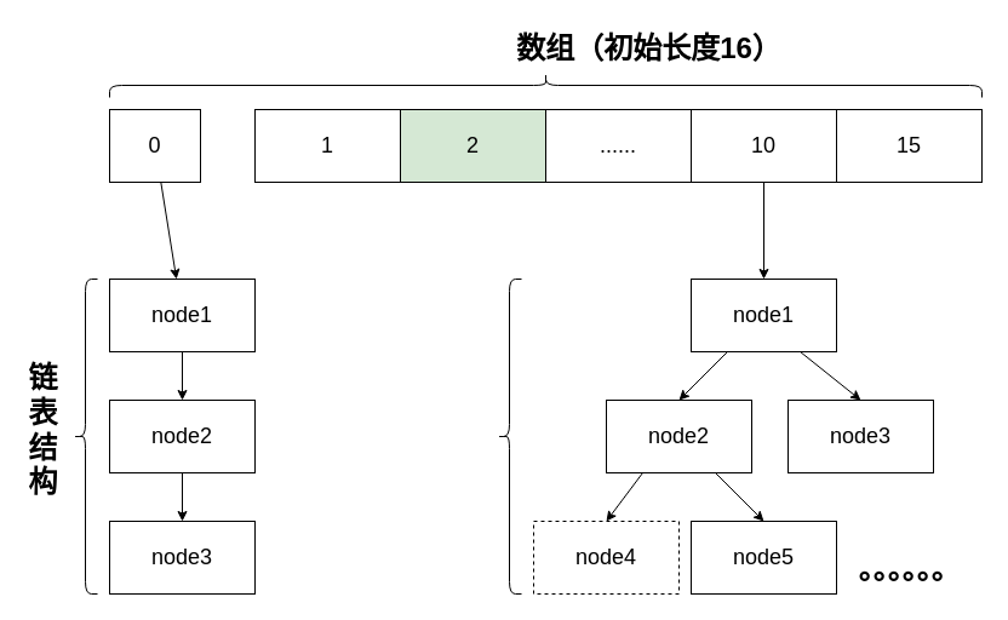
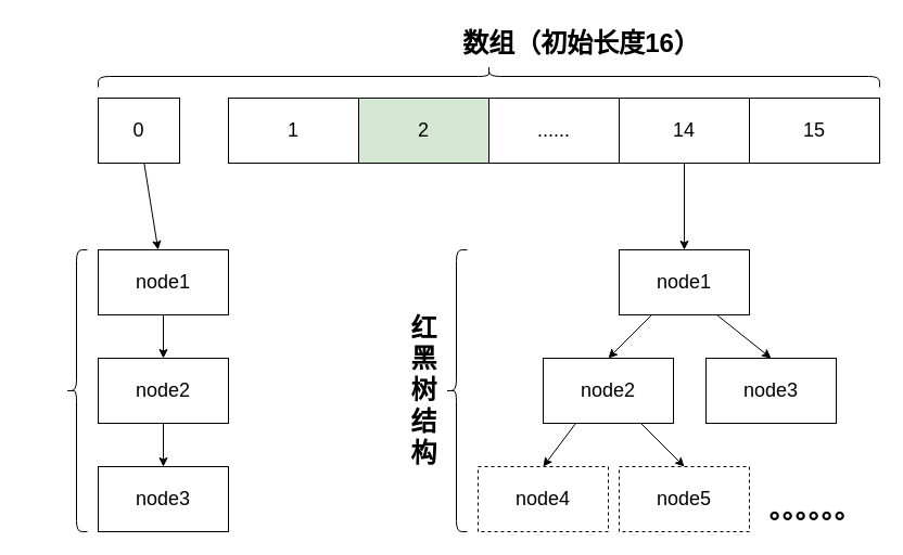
  <mxCell id="0" />
  <mxCell id="1" parent="0" />
  <mxCell id="2" value="" style="edgeStyle=none;html=1;fontSize=18;" edge="1" parent="1" source="3" target="11"><mxGeometry relative="1" as="geometry" /></mxCell>
  <mxCell id="3" value="&lt;font style=&quot;font-size: 18px;&quot;&gt;0&lt;/font&gt;" style="rounded=0;whiteSpace=wrap;html=1;" vertex="1" parent="1"><mxGeometry x="90" y="90" width="75" height="60" as="geometry" /></mxCell>
  <mxCell id="4" value="&lt;span style=&quot;font-size: 18px;&quot;&gt;1&lt;/span&gt;" style="rounded=0;whiteSpace=wrap;html=1;" vertex="1" parent="1"><mxGeometry x="210" y="90" width="120" height="60" as="geometry" /></mxCell>
  <mxCell id="5" value="&lt;span style=&quot;font-size: 18px;&quot;&gt;2&lt;/span&gt;" style="rounded=0;whiteSpace=wrap;html=1;fillColor=#d5e8d4;" vertex="1" parent="1"><mxGeometry x="330" y="90" width="120" height="60" as="geometry" /></mxCell>
  <mxCell id="6" value="&lt;span style=&quot;font-size: 18px;&quot;&gt;......&lt;/span&gt;" style="rounded=0;whiteSpace=wrap;html=1;" vertex="1" parent="1"><mxGeometry x="450" y="90" width="120" height="60" as="geometry" /></mxCell>
  <mxCell id="7" value="" style="edgeStyle=none;html=1;fontSize=18;" edge="1" parent="1" source="8" target="21"><mxGeometry relative="1" as="geometry" /></mxCell>
- <mxCell id="8" value="&lt;span style=&quot;font-size: 18px;&quot;&gt;10&lt;/span&gt;" style="rounded=0;whiteSpace=wrap;html=1;" vertex="1" parent="1"><mxGeometry x="570" y="90" width="120" height="60" as="geometry" /></mxCell>
+ <mxCell id="8" value="&lt;span style=&quot;font-size: 18px;&quot;&gt;14&lt;/span&gt;" style="rounded=0;whiteSpace=wrap;html=1;" vertex="1" parent="1"><mxGeometry x="570" y="90" width="120" height="60" as="geometry" /></mxCell>
  <mxCell id="9" value="&lt;span style=&quot;font-size: 18px;&quot;&gt;15&lt;/span&gt;" style="rounded=0;whiteSpace=wrap;html=1;" vertex="1" parent="1"><mxGeometry x="690" y="90" width="120" height="60" as="geometry" /></mxCell>
  <mxCell id="10" value="" style="edgeStyle=none;html=1;fontSize=18;" edge="1" parent="1" source="11" target="13"><mxGeometry relative="1" as="geometry" /></mxCell>
  <mxCell id="11" value="&lt;font style=&quot;font-size: 18px;&quot;&gt;node1&lt;/font&gt;" style="rounded=0;whiteSpace=wrap;html=1;" vertex="1" parent="1"><mxGeometry x="90" y="230" width="120" height="60" as="geometry" /></mxCell>
  <mxCell id="12" value="" style="edgeStyle=none;html=1;fontSize=18;" edge="1" parent="1" source="13" target="14"><mxGeometry relative="1" as="geometry" /></mxCell>
  <mxCell id="13" value="&lt;span style=&quot;font-size: 18px;&quot;&gt;node2&lt;/span&gt;" style="whiteSpace=wrap;html=1;rounded=0;" vertex="1" parent="1"><mxGeometry x="90" y="330" width="120" height="60" as="geometry" /></mxCell>
  <mxCell id="14" value="&lt;span style=&quot;font-size: 18px;&quot;&gt;node3&lt;/span&gt;" style="whiteSpace=wrap;html=1;rounded=0;" vertex="1" parent="1"><mxGeometry x="90" y="430" width="120" height="60" as="geometry" /></mxCell>
  <mxCell id="15" value="" style="shape=curlyBracket;whiteSpace=wrap;html=1;rounded=1;labelPosition=left;verticalLabelPosition=middle;align=right;verticalAlign=middle;fontSize=18;" vertex="1" parent="1"><mxGeometry x="60" y="230" width="20" height="260" as="geometry" /></mxCell>
- <mxCell id="16" value="链&lt;br&gt;表&lt;br&gt;结&lt;br&gt;构" style="text;strokeColor=none;fillColor=none;html=1;fontSize=24;fontStyle=1;verticalAlign=middle;align=center;" vertex="1" parent="1"><mxGeometry x="20" y="270" width="30" height="170" as="geometry" /></mxCell>
  <mxCell id="17" value="" style="shape=curlyBracket;whiteSpace=wrap;html=1;rounded=1;labelPosition=left;verticalLabelPosition=middle;align=right;verticalAlign=middle;fontSize=18;direction=south;" vertex="1" parent="1"><mxGeometry x="90" y="60" width="720" height="20" as="geometry" /></mxCell>
  <mxCell id="18" value="数组（初始长度16）" style="text;strokeColor=none;fillColor=none;html=1;fontSize=24;fontStyle=1;verticalAlign=middle;align=center;" vertex="1" parent="1"><mxGeometry x="430" y="20" width="210" height="40" as="geometry" /></mxCell>
  <mxCell id="19" style="edgeStyle=none;html=1;exitX=0.25;exitY=1;exitDx=0;exitDy=0;entryX=0.5;entryY=0;entryDx=0;entryDy=0;fontSize=18;" edge="1" parent="1" source="21" target="24"><mxGeometry relative="1" as="geometry" /></mxCell>
  <mxCell id="20" style="edgeStyle=none;html=1;exitX=0.75;exitY=1;exitDx=0;exitDy=0;entryX=0.5;entryY=0;entryDx=0;entryDy=0;fontSize=18;" edge="1" parent="1" source="21" target="25"><mxGeometry relative="1" as="geometry" /></mxCell>
  <mxCell id="21" value="&lt;span style=&quot;font-size: 18px;&quot;&gt;node1&lt;/span&gt;" style="whiteSpace=wrap;html=1;rounded=0;" vertex="1" parent="1"><mxGeometry x="570" y="230" width="120" height="60" as="geometry" /></mxCell>
  <mxCell id="22" style="edgeStyle=none;html=1;exitX=0.25;exitY=1;exitDx=0;exitDy=0;entryX=0.5;entryY=0;entryDx=0;entryDy=0;fontSize=18;" edge="1" parent="1" source="24" target="26"><mxGeometry relative="1" as="geometry" /></mxCell>
  <mxCell id="23" style="edgeStyle=none;html=1;exitX=0.75;exitY=1;exitDx=0;exitDy=0;entryX=0.5;entryY=0;entryDx=0;entryDy=0;fontSize=18;" edge="1" parent="1" source="24" target="27"><mxGeometry relative="1" as="geometry" /></mxCell>
  <mxCell id="24" value="&lt;span style=&quot;font-size: 18px;&quot;&gt;node2&lt;/span&gt;" style="whiteSpace=wrap;html=1;rounded=0;" vertex="1" parent="1"><mxGeometry x="500" y="330" width="120" height="60" as="geometry" /></mxCell>
  <mxCell id="25" value="&lt;span style=&quot;font-size: 18px;&quot;&gt;node3&lt;/span&gt;" style="whiteSpace=wrap;html=1;rounded=0;" vertex="1" parent="1"><mxGeometry x="650" y="330" width="120" height="60" as="geometry" /></mxCell>
  <mxCell id="26" value="&lt;span style=&quot;font-size: 18px;&quot;&gt;node4&lt;/span&gt;" style="whiteSpace=wrap;html=1;rounded=0;dashed=1;" vertex="1" parent="1"><mxGeometry x="440" y="430" width="120" height="60" as="geometry" /></mxCell>
- <mxCell id="27" value="&lt;span style=&quot;font-size: 18px;&quot;&gt;node5&lt;/span&gt;" style="whiteSpace=wrap;html=1;rounded=0;" vertex="1" parent="1"><mxGeometry x="570" y="430" width="120" height="60" as="geometry" /></mxCell>
+ <mxCell id="27" value="&lt;span style=&quot;font-size: 18px;&quot;&gt;node5&lt;/span&gt;" style="whiteSpace=wrap;html=1;rounded=0;dashed=1;" vertex="1" parent="1"><mxGeometry x="570" y="430" width="120" height="60" as="geometry" /></mxCell>
  <mxCell id="28" value="。。。。。。" style="text;strokeColor=none;fillColor=none;html=1;fontSize=24;fontStyle=1;verticalAlign=middle;align=center;" vertex="1" parent="1"><mxGeometry x="700" y="450" width="100" height="40" as="geometry" /></mxCell>
  <mxCell id="29" value="" style="shape=curlyBracket;whiteSpace=wrap;html=1;rounded=1;labelPosition=left;verticalLabelPosition=middle;align=right;verticalAlign=middle;fontSize=18;" vertex="1" parent="1"><mxGeometry x="410" y="230" width="20" height="260" as="geometry" /></mxCell>
+ <mxCell id="30" value="红&lt;br&gt;黑&lt;br&gt;树&lt;br&gt;结&lt;br&gt;构" style="text;strokeColor=none;fillColor=none;html=1;fontSize=24;fontStyle=1;verticalAlign=middle;align=center;" vertex="1" parent="1"><mxGeometry x="375" y="275" width="30" height="170" as="geometry" /></mxCell>
